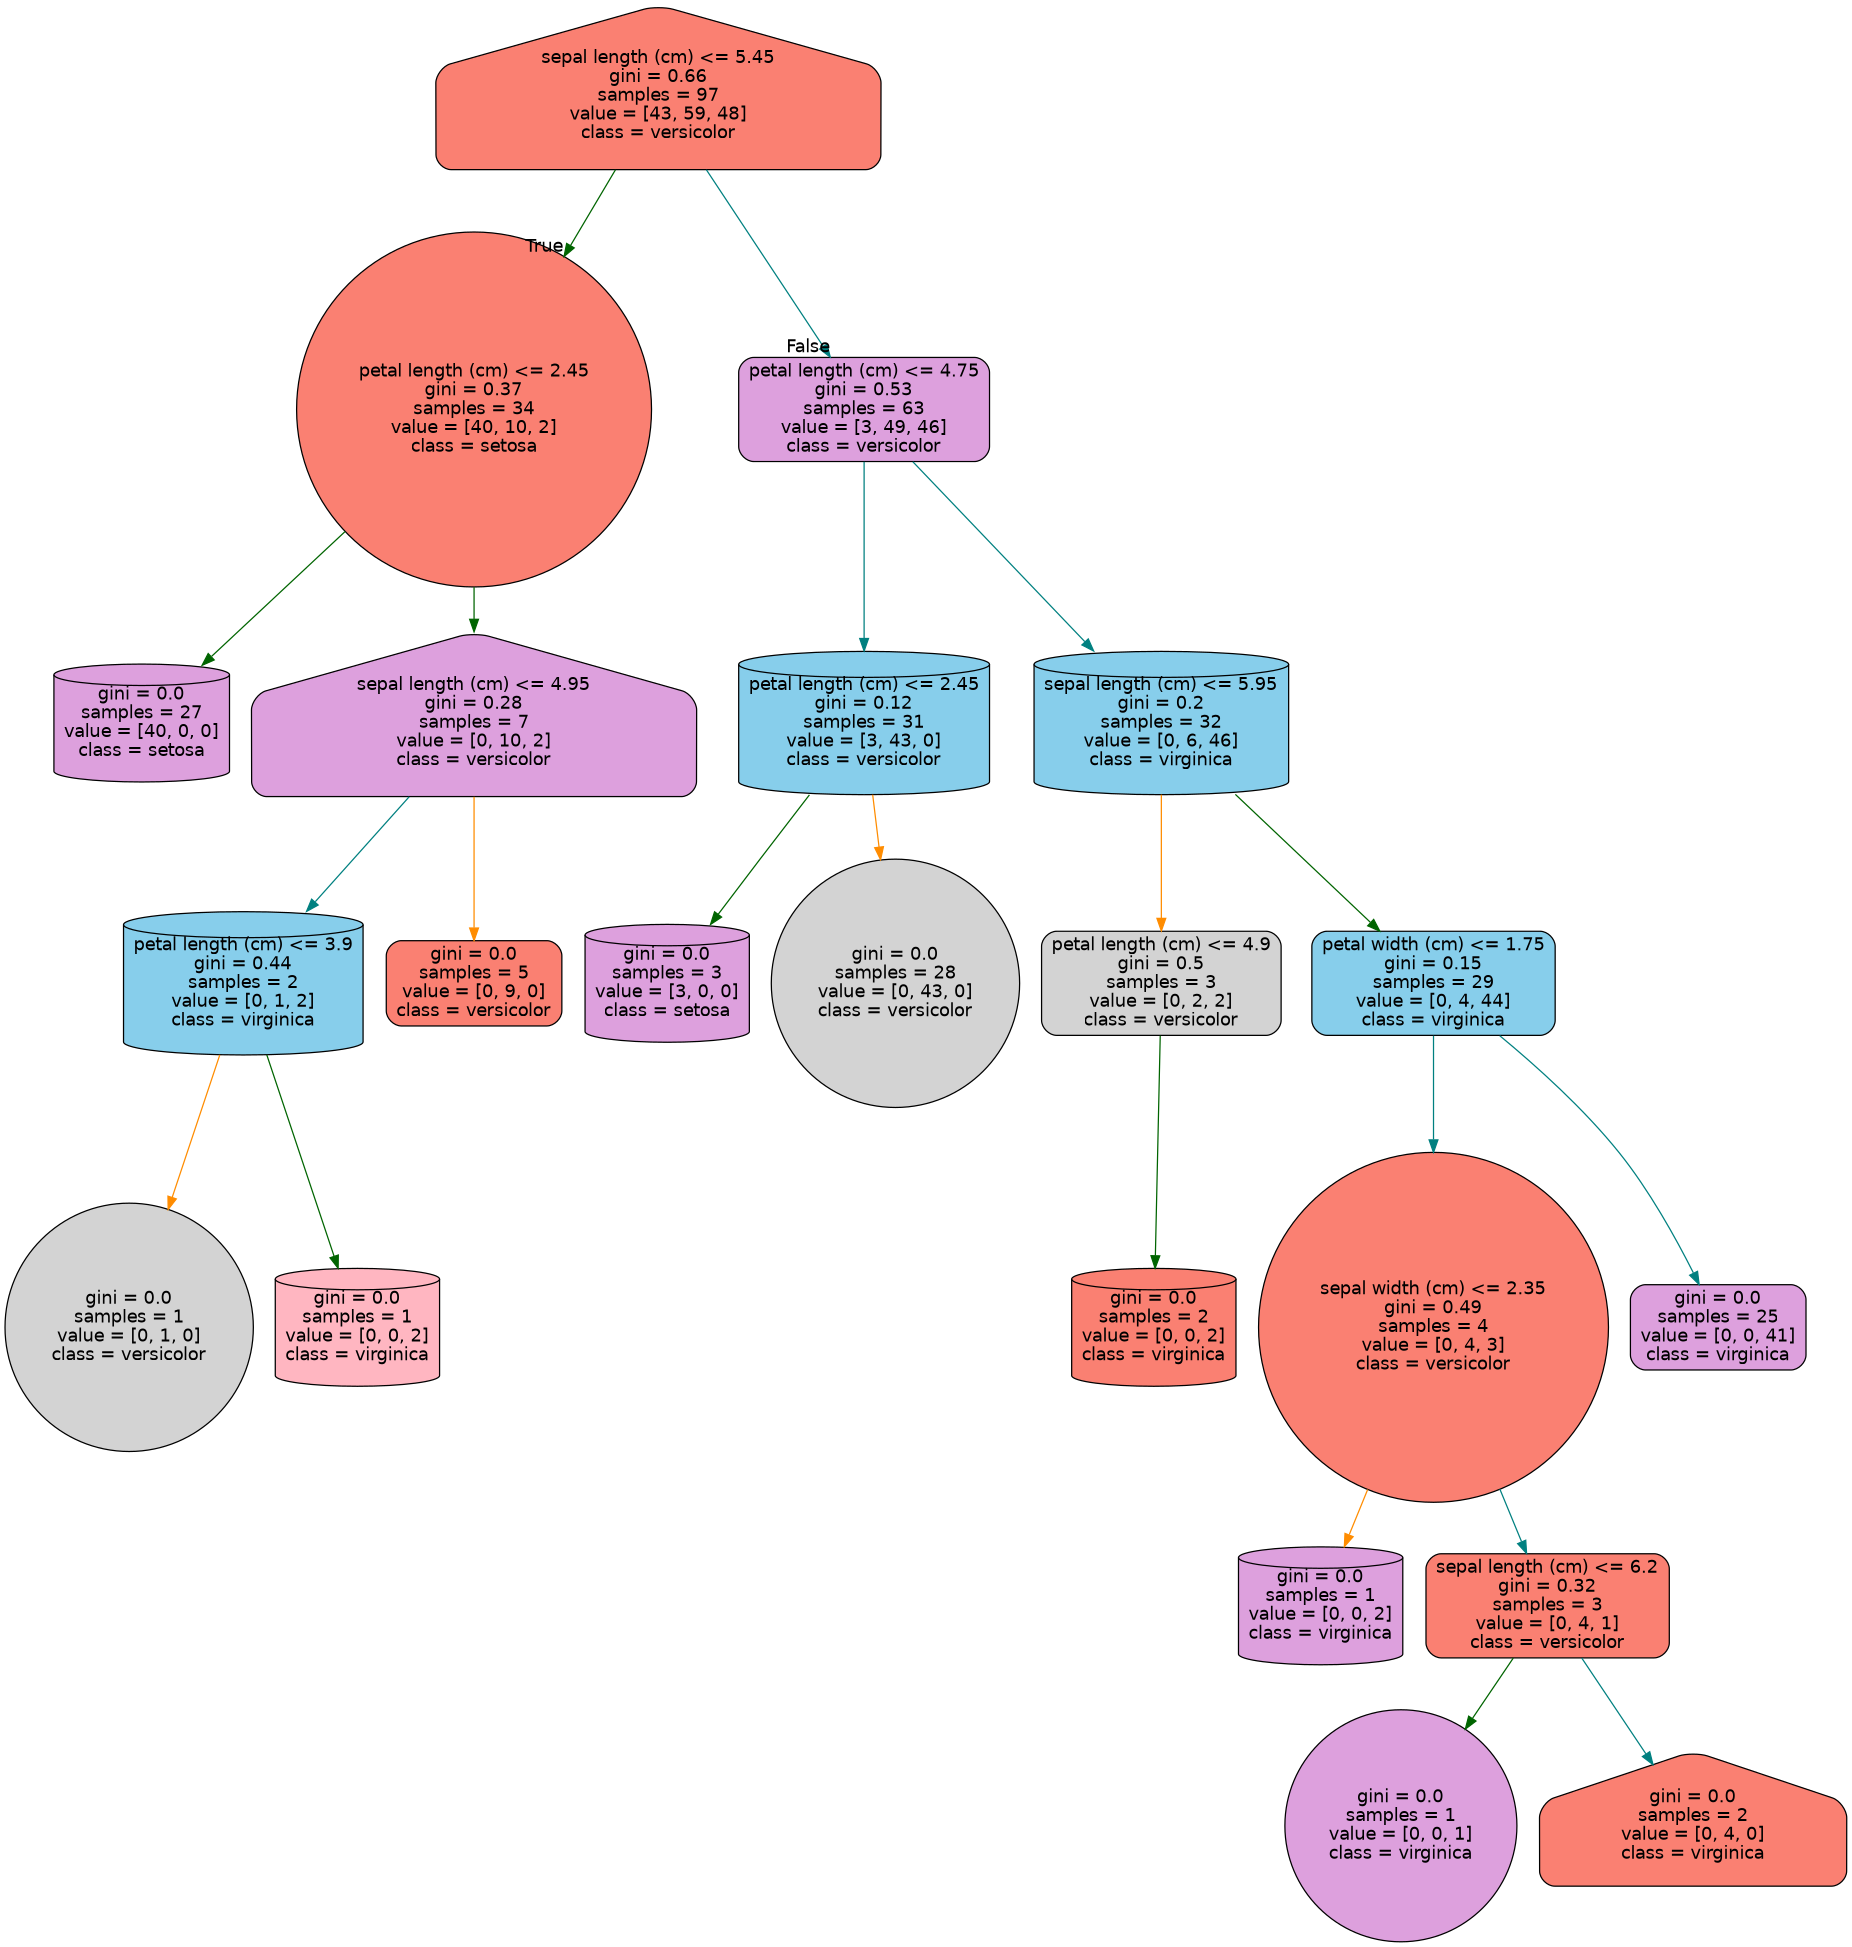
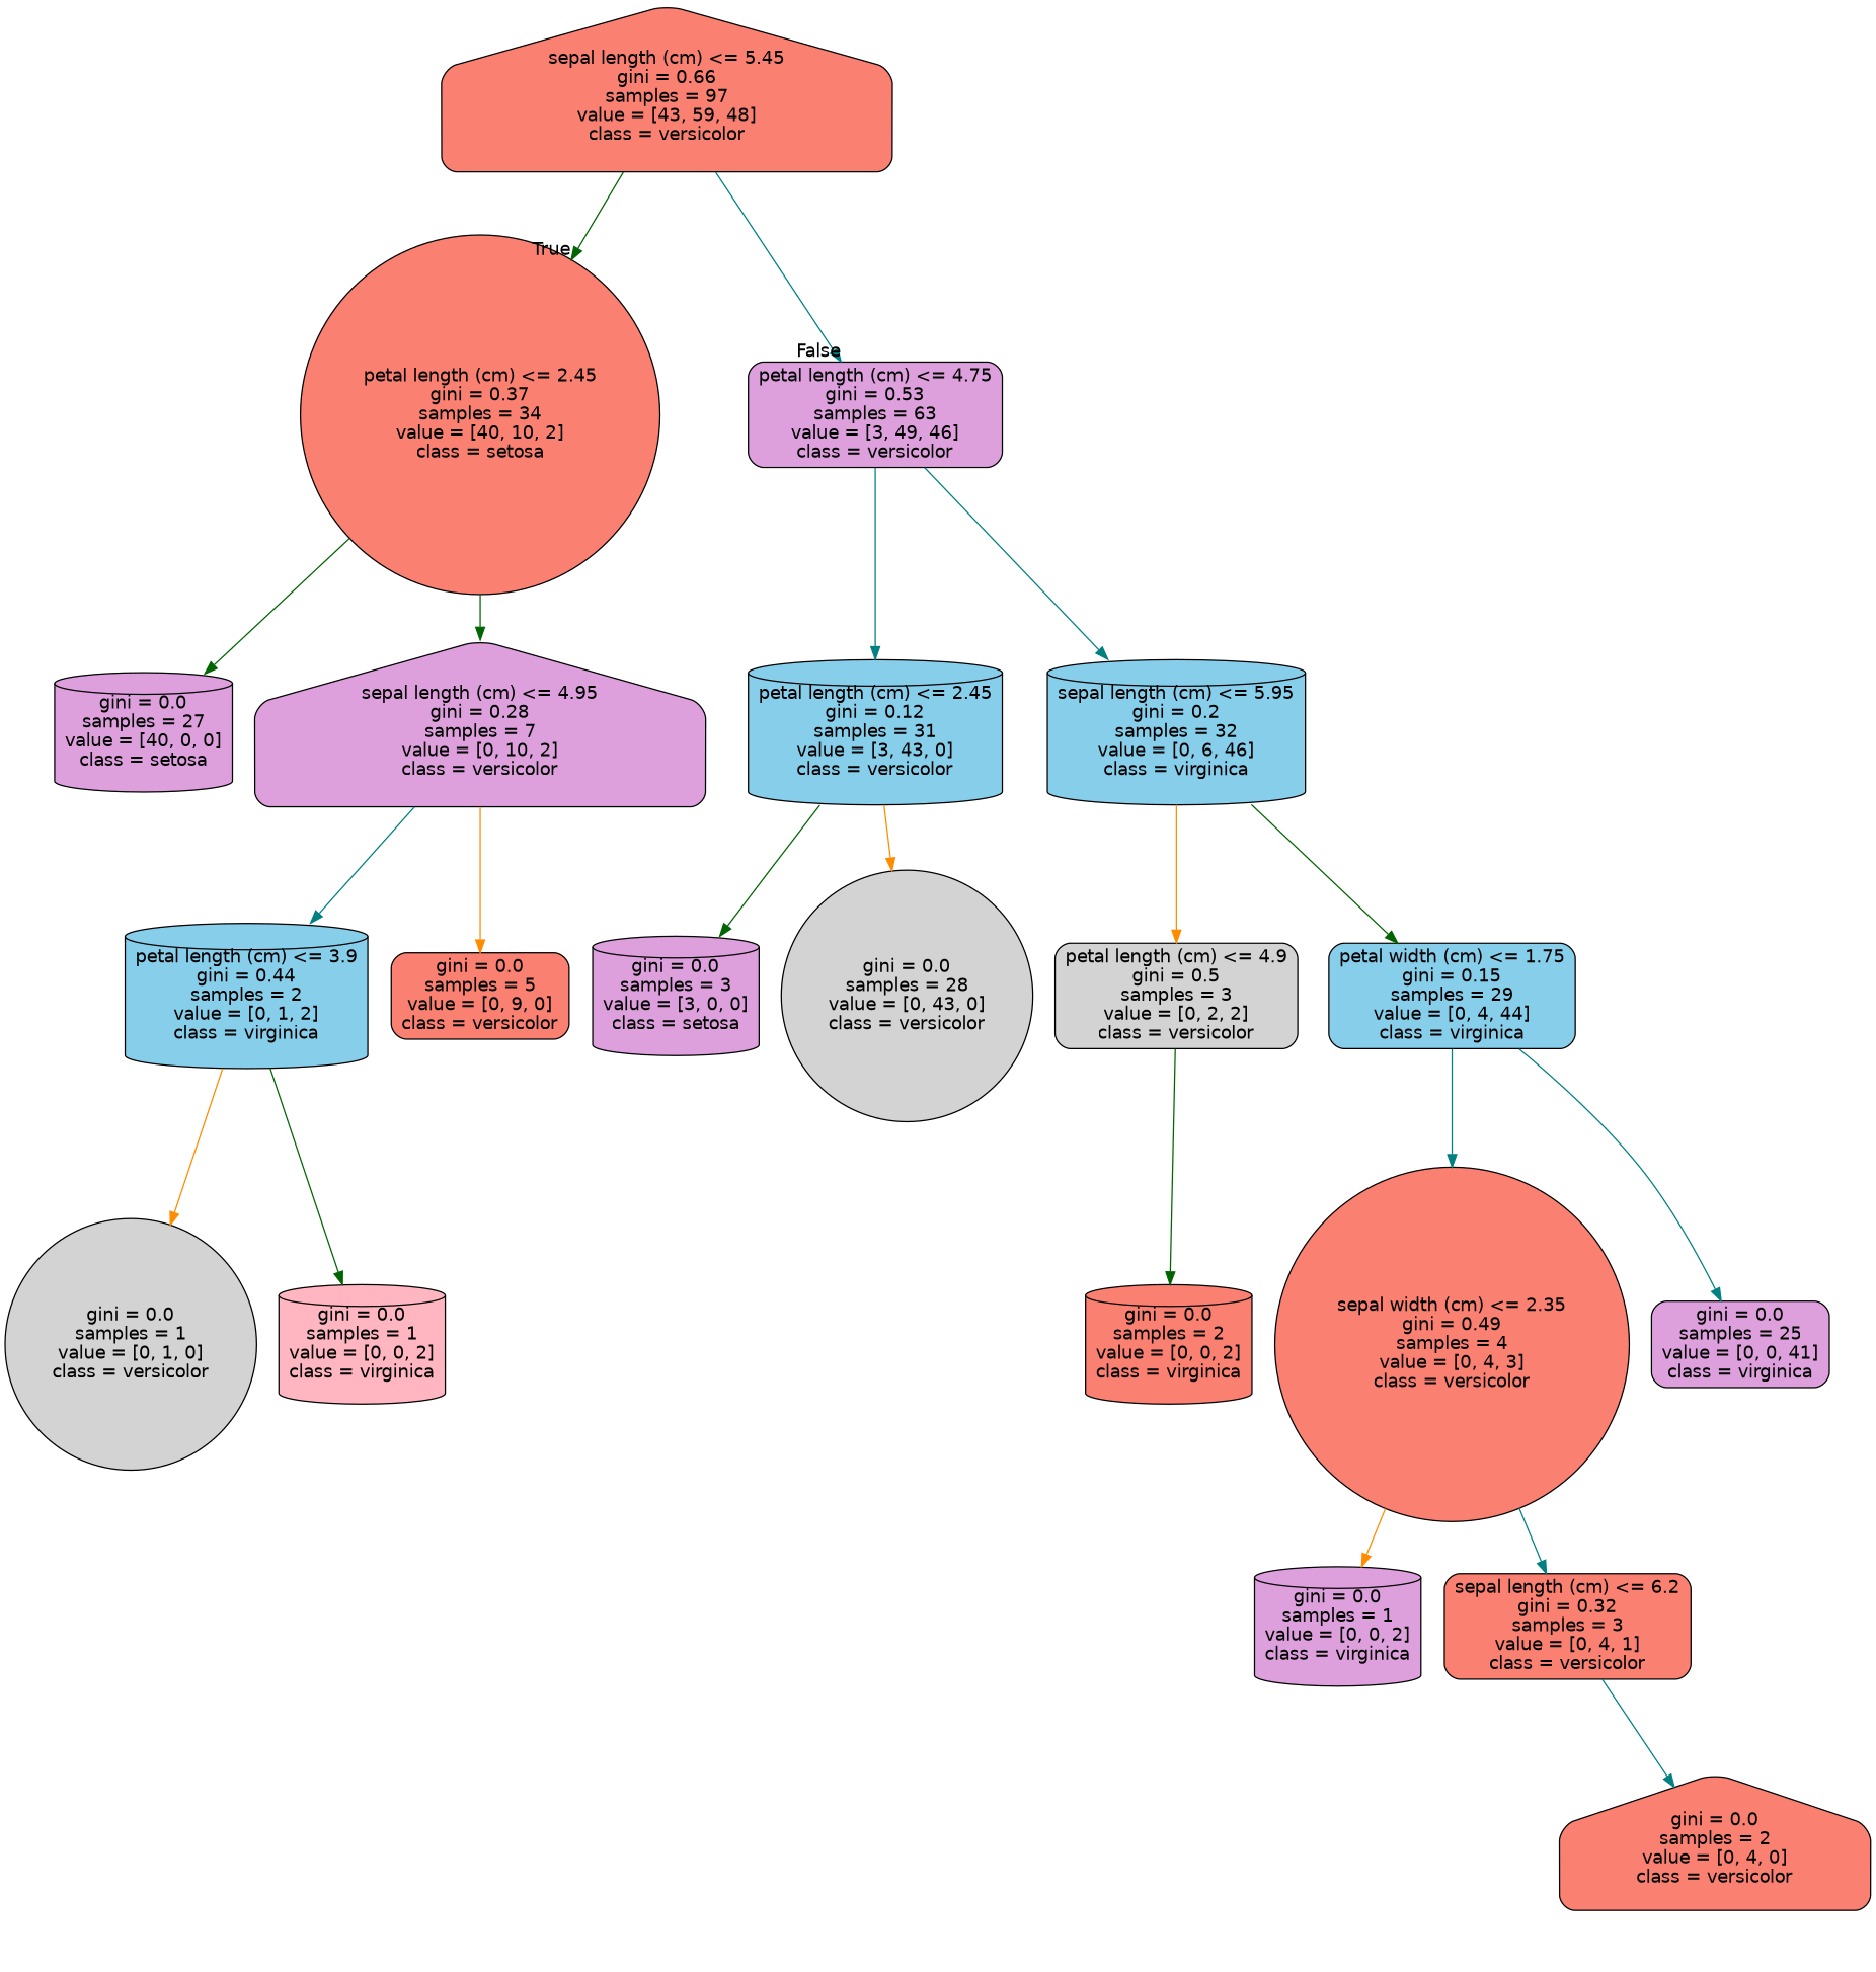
  digraph {
    node [color=black fillcolor=salmon fontname=helvetica shape=cylinder style="filled, rounded"]
    edge [color=darkgreen fontname=helvetica]
    n1 [label="sepal length (cm) <= 5.45\ngini = 0.66\nsamples = 97\nvalue = [43, 59, 48]\nclass = versicolor" shape=house]
    n2 [label="petal length (cm) <= 2.45\ngini = 0.37\nsamples = 34\nvalue = [40, 10, 2]\nclass = setosa" shape=circle]
    n3 [fillcolor=plum label="petal length (cm) <= 4.75\ngini = 0.53\nsamples = 63\nvalue = [3, 49, 46]\nclass = versicolor" shape=box]
    n4 [fillcolor=plum label="gini = 0.0\nsamples = 27\nvalue = [40, 0, 0]\nclass = setosa"]
    n5 [fillcolor=plum label="sepal length (cm) <= 4.95\ngini = 0.28\nsamples = 7\nvalue = [0, 10, 2]\nclass = versicolor" shape=house]
    n6 [fillcolor=skyblue label="petal length (cm) <= 2.45\ngini = 0.12\nsamples = 31\nvalue = [3, 43, 0]\nclass = versicolor"]
    n7 [fillcolor=skyblue label="sepal length (cm) <= 5.95\ngini = 0.2\nsamples = 32\nvalue = [0, 6, 46]\nclass = virginica"]
    n8 [fillcolor=skyblue label="petal length (cm) <= 3.9\ngini = 0.44\nsamples = 2\nvalue = [0, 1, 2]\nclass = virginica"]
    n9 [label="gini = 0.0\nsamples = 5\nvalue = [0, 9, 0]\nclass = versicolor" shape=box]
    n10 [fillcolor=lightgrey label="gini = 0.0\nsamples = 1\nvalue = [0, 1, 0]\nclass = versicolor" shape=circle]
    n11 [fillcolor=lightpink label="gini = 0.0\nsamples = 1\nvalue = [0, 0, 2]\nclass = virginica"]
    n12 [fillcolor=plum label="gini = 0.0\nsamples = 3\nvalue = [3, 0, 0]\nclass = setosa"]
    n13 [fillcolor=lightgrey label="gini = 0.0\nsamples = 28\nvalue = [0, 43, 0]\nclass = versicolor" shape=circle]
    n14 [fillcolor=lightgrey label="petal length (cm) <= 4.9\ngini = 0.5\nsamples = 3\nvalue = [0, 2, 2]\nclass = versicolor" shape=box]
    n15 [fillcolor=skyblue label="petal width (cm) <= 1.75\ngini = 0.15\nsamples = 29\nvalue = [0, 4, 44]\nclass = virginica" shape=box]
    n16 [label="gini = 0.0\nsamples = 2\nvalue = [0, 0, 2]\nclass = virginica"]
    n17 [label="sepal width (cm) <= 2.35\ngini = 0.49\nsamples = 4\nvalue = [0, 4, 3]\nclass = versicolor" shape=circle]
    n18 [fillcolor=plum label="gini = 0.0\nsamples = 25\nvalue = [0, 0, 41]\nclass = virginica" shape=box]
    n19 [fillcolor=plum label="gini = 0.0\nsamples = 1\nvalue = [0, 0, 2]\nclass = virginica"]
    n20 [label="sepal length (cm) <= 6.2\ngini = 0.32\nsamples = 3\nvalue = [0, 4, 1]\nclass = versicolor" shape=box]
-   n21 [fillcolor=plum label="gini = 0.0\nsamples = 1\nvalue = [0, 0, 1]\nclass = virginica" shape=circle]
-   n22 [label="gini = 0.0\nsamples = 2\nvalue = [0, 4, 0]\nclass = virginica" shape=house]
+   n22 [label="gini = 0.0\nsamples = 2\nvalue = [0, 4, 0]\nclass = versicolor" shape=house]
    n1 -> n2 [headlabel=True labelangle=45 labeldistance=2.5]
    n1 -> n3 [color=teal headlabel=False labelangle=-45 labeldistance=2.5]
    n2 -> n4
    n2 -> n5
    n3 -> n6 [color=teal]
    n3 -> n7 [color=teal]
    n5 -> n8 [color=teal]
    n5 -> n9 [color=darkorange]
    n6 -> n12
    n6 -> n13 [color=darkorange]
    n7 -> n14 [color=darkorange]
    n7 -> n15
    n8 -> n10 [color=darkorange]
    n8 -> n11
    n14 -> n16
    n15 -> n17 [color=teal]
    n15 -> n18 [color=teal]
    n17 -> n19 [color=darkorange]
    n17 -> n20 [color=teal]
-   n20 -> n21
    n20 -> n22 [color=teal]
  }
